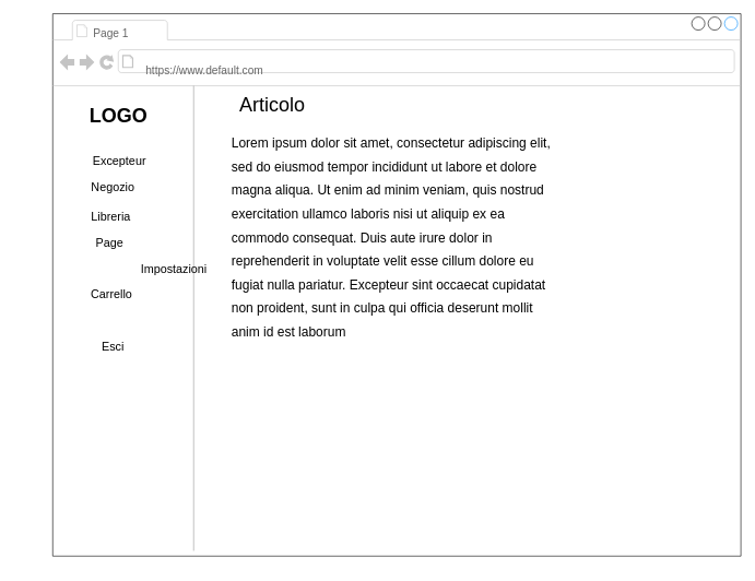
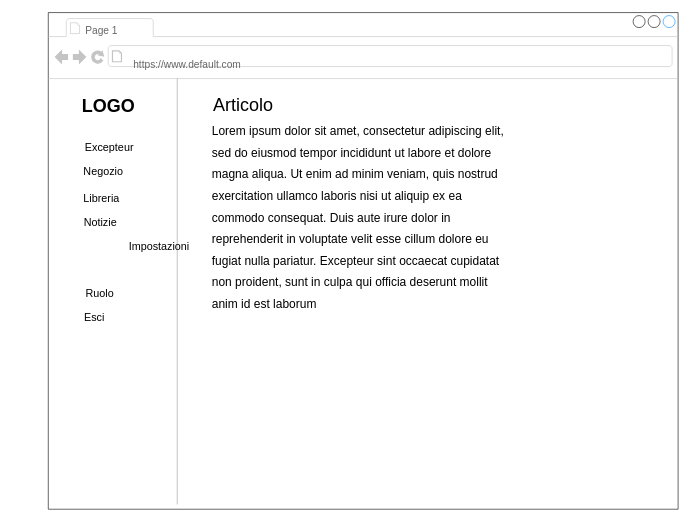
  <mxCell id="0" />
  <mxCell id="1" parent="0" />
  <mxCell id="2" value="" style="strokeWidth=1;shadow=0;dashed=0;align=center;html=1;shape=mxgraph.mockup.containers.browserWindow;rSize=0;mainText=,;recursiveResize=0;rounded=0;labelBackgroundColor=none;fontFamily=Verdana;fontSize=12;" parent="1" vertex="1"><mxGeometry x="80" y="20" width="1050" height="828" as="geometry" /></mxCell>
  <mxCell id="3" value="Page 1" style="strokeWidth=1;shadow=0;dashed=0;align=center;html=1;shape=mxgraph.mockup.containers.anchor;fontSize=17;fontColor=#666666;align=left;" parent="2" vertex="1"><mxGeometry x="60" y="12" width="110" height="40" as="geometry" /></mxCell>
  <mxCell id="4" value="https://www.default.com" style="strokeWidth=1;shadow=0;dashed=0;align=center;html=1;shape=mxgraph.mockup.containers.anchor;rSize=0;fontSize=17;fontColor=#666666;align=left;" parent="2" vertex="1"><mxGeometry x="140" y="75" width="250" height="26" as="geometry" /></mxCell>
  <mxCell id="5" value="&lt;font style=&quot;font-size: 30px&quot;&gt;LOGO&lt;/font&gt;" style="text;strokeColor=none;fillColor=none;html=1;fontSize=24;fontStyle=1;verticalAlign=middle;align=center;" parent="2" vertex="1"><mxGeometry x="50" y="135" width="100" height="40" as="geometry" /></mxCell>
  <mxCell id="6" value="&lt;span style=&quot;color: rgba(0 , 0 , 0 , 0) ; font-family: monospace ; font-size: 0px&quot;&gt;%3CmxGraphModel%3E%3Croot%3E%3CmxCell%20id%3D%220%22%2F%3E%3CmxCell%20id%3D%221%22%20parent%3D%220%22%2F%3E%3CmxCell%20id%3D%222%22%20value%3D%22%26lt%3Bfont%20style%3D%26quot%3Bfont-size%3A%2018px%26quot%3B%26gt%3BAdmin%26lt%3Bbr%26gt%3B%26lt%3B%2Ffont%26gt%3B%22%20style%3D%22text%3Bhtml%3D1%3BstrokeColor%3Dnone%3BfillColor%3Dnone%3Balign%3Dcenter%3BverticalAlign%3Dmiddle%3BwhiteSpace%3Dwrap%3Brounded%3D0%3BfontSize%3D31%3B%22%20vertex%3D%221%22%20parent%3D%221%22%3E%3CmxGeometry%20x%3D%22100%22%20y%3D%22425%22%20width%3D%2260%22%20height%3D%2230%22%20as%3D%22geometry%22%2F%3E%3C%2FmxCell%3E%3C%2Froot%3E%3C%2FmxGraphModel%3E&lt;/span&gt;" style="verticalLabelPosition=bottom;shadow=0;dashed=0;align=center;html=1;verticalAlign=top;strokeWidth=1;shape=mxgraph.mockup.markup.line;strokeColor=#999999;direction=north;fontSize=31;fillColor=default;" parent="2" vertex="1"><mxGeometry x="-60" y="110" width="550" height="710" as="geometry" /></mxCell>
  <mxCell id="7" value="&lt;font style=&quot;font-size: 18px&quot;&gt;Excepteur&lt;/font&gt;" style="text;html=1;strokeColor=none;fillColor=none;align=center;verticalAlign=middle;whiteSpace=wrap;rounded=0;fontSize=31;" parent="2" vertex="1"><mxGeometry x="72" y="205" width="60" height="30" as="geometry" /></mxCell>
  <mxCell id="8" value="&lt;font style=&quot;font-size: 18px&quot;&gt;Negozio&lt;br&gt;&lt;br&gt;&lt;/font&gt;" style="text;html=1;strokeColor=none;fillColor=none;align=center;verticalAlign=middle;whiteSpace=wrap;rounded=0;fontSize=31;" parent="2" vertex="1"><mxGeometry x="62" y="265" width="60" height="30" as="geometry" /></mxCell>
  <mxCell id="9" value="&lt;font style=&quot;font-size: 18px&quot;&gt;Libreria&lt;br&gt;&lt;/font&gt;" style="text;html=1;strokeColor=none;fillColor=none;align=center;verticalAlign=middle;whiteSpace=wrap;rounded=0;fontSize=31;" parent="2" vertex="1"><mxGeometry x="59" y="290" width="60" height="30" as="geometry" /></mxCell>
- <mxCell id="10" value="&lt;font style=&quot;font-size: 18px&quot;&gt;Page&lt;br&gt;&lt;/font&gt;" style="text;html=1;strokeColor=none;fillColor=none;align=center;verticalAlign=middle;whiteSpace=wrap;rounded=0;fontSize=31;" parent="2" vertex="1"><mxGeometry x="57" y="331" width="60" height="30" as="geometry" /></mxCell>
+ <mxCell id="10" value="&lt;font style=&quot;font-size: 18px&quot;&gt;Notizie&lt;br&gt;&lt;/font&gt;" style="text;html=1;strokeColor=none;fillColor=none;align=center;verticalAlign=middle;whiteSpace=wrap;rounded=0;fontSize=31;" parent="2" vertex="1"><mxGeometry x="57" y="331" width="60" height="30" as="geometry" /></mxCell>
  <mxCell id="11" value="&lt;font style=&quot;font-size: 18px&quot;&gt;Impostazioni&lt;br&gt;&lt;/font&gt;" style="text;html=1;strokeColor=none;fillColor=none;align=center;verticalAlign=middle;whiteSpace=wrap;rounded=0;fontSize=31;" parent="2" vertex="1"><mxGeometry x="155" y="370" width="60" height="30" as="geometry" /></mxCell>
- <mxCell id="12" value="&lt;font style=&quot;font-size: 18px&quot;&gt;Carrello&lt;br&gt;&lt;/font&gt;" style="text;html=1;strokeColor=none;fillColor=none;align=center;verticalAlign=middle;whiteSpace=wrap;rounded=0;fontSize=31;" parent="2" vertex="1"><mxGeometry x="60" y="408" width="60" height="30" as="geometry" /></mxCell>
- <mxCell id="14" value="&lt;font style=&quot;font-size: 18px&quot;&gt;Esci&lt;br&gt;&lt;/font&gt;" style="text;html=1;strokeColor=none;fillColor=none;align=center;verticalAlign=middle;whiteSpace=wrap;rounded=0;fontSize=31;" parent="2" vertex="1"><mxGeometry x="62" y="488" width="60" height="30" as="geometry" /></mxCell>
+ <mxCell id="13" value="&lt;font style=&quot;font-size: 18px&quot;&gt;Ruolo&lt;br&gt;&lt;/font&gt;" style="text;html=1;strokeColor=none;fillColor=none;align=center;verticalAlign=middle;whiteSpace=wrap;rounded=0;fontSize=31;" parent="2" vertex="1"><mxGeometry x="56" y="448" width="60" height="30" as="geometry" /></mxCell>
+ <mxCell id="14" value="&lt;font style=&quot;font-size: 18px&quot;&gt;Esci&lt;br&gt;&lt;/font&gt;" style="text;html=1;strokeColor=none;fillColor=none;align=center;verticalAlign=middle;whiteSpace=wrap;rounded=0;fontSize=31;" parent="2" vertex="1"><mxGeometry x="47" y="488" width="60" height="30" as="geometry" /></mxCell>
  <mxCell id="15" style="edgeStyle=orthogonalEdgeStyle;rounded=0;orthogonalLoop=1;jettySize=auto;html=1;exitX=0.5;exitY=1;exitDx=0;exitDy=0;fontSize=18;" parent="2" source="11" target="11" edge="1"><mxGeometry relative="1" as="geometry" /></mxCell>
- <mxCell id="16" value="&lt;span style=&quot;font-size: 30px&quot;&gt;Articolo&lt;/span&gt;" style="text;html=1;strokeColor=none;fillColor=none;align=center;verticalAlign=middle;whiteSpace=wrap;rounded=0;fontSize=18;" parent="2" vertex="1"><mxGeometry x="280" y="120" width="110" height="35" as="geometry" /></mxCell>
+ <mxCell id="16" value="&lt;span style=&quot;font-size: 30px&quot;&gt;Articolo&lt;/span&gt;" style="text;html=1;strokeColor=none;fillColor=none;align=center;verticalAlign=middle;whiteSpace=wrap;rounded=0;fontSize=18;" parent="2" vertex="1"><mxGeometry x="270" y="135" width="110" height="35" as="geometry" /></mxCell>
  <mxCell id="17" value="&lt;span&gt;&lt;font style=&quot;font-size: 20px&quot;&gt;Lorem ipsum dolor sit amet, consectetur adipiscing elit, sed do eiusmod tempor incididunt ut labore et dolore magna aliqua. Ut enim ad minim veniam, quis nostrud exercitation ullamco laboris nisi ut aliquip ex ea commodo consequat. Duis aute irure dolor in reprehenderit in voluptate velit esse cillum dolore eu fugiat nulla pariatur. Excepteur sint occaecat cupidatat non proident, sunt in culpa qui officia deserunt mollit anim id est laborum&lt;/font&gt;&lt;/span&gt;" style="text;html=1;strokeColor=none;fillColor=none;align=left;verticalAlign=middle;whiteSpace=wrap;rounded=0;fontSize=30;" parent="2" vertex="1"><mxGeometry x="271" y="185" width="509" height="305" as="geometry" /></mxCell>
